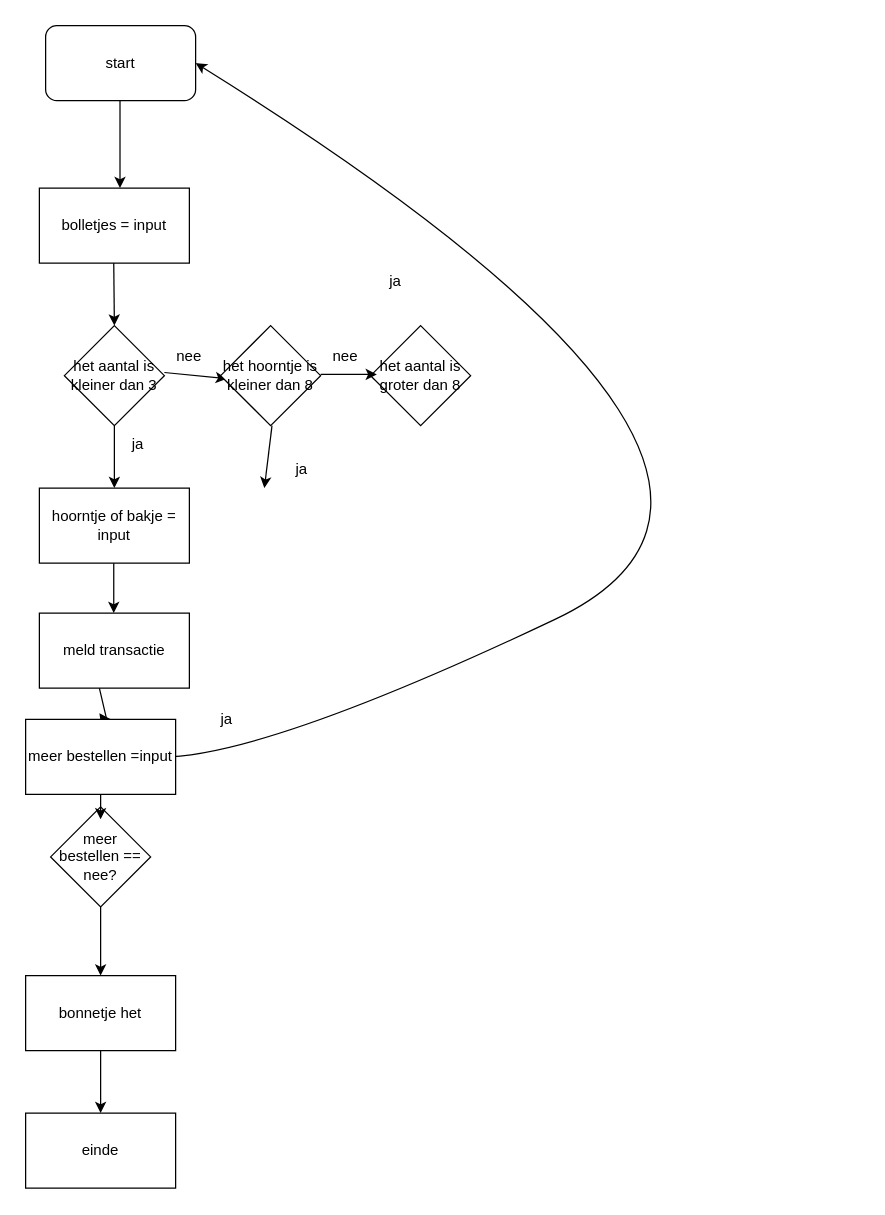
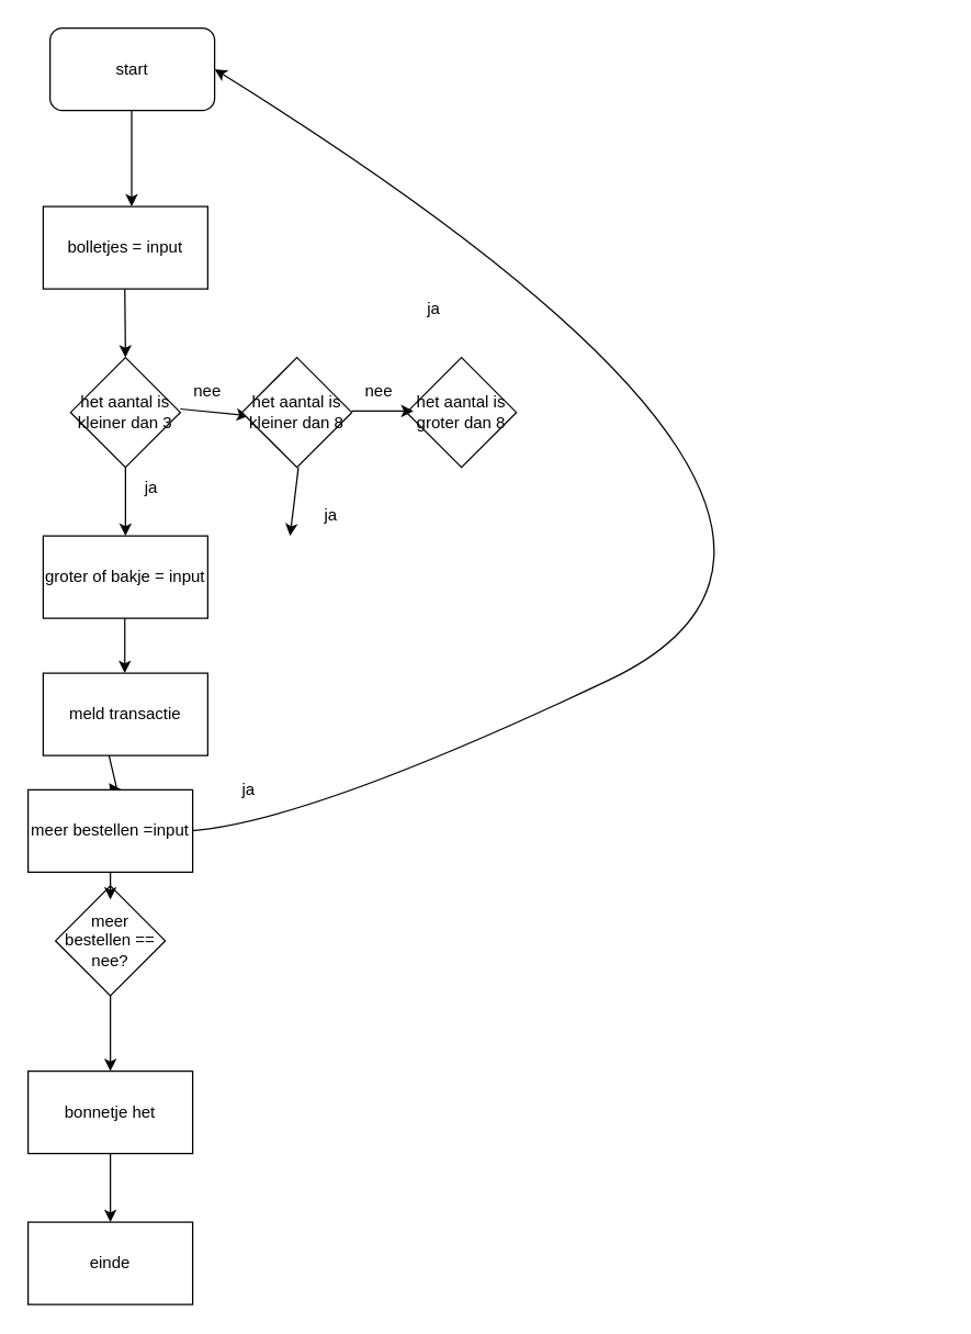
  <mxCell id="0" />
  <mxCell id="1" parent="0" />
  <mxCell id="2" value="start" style="rounded=1;whiteSpace=wrap;html=1;" parent="1" vertex="1"><mxGeometry x="36" y="20" width="120" height="60" as="geometry" /></mxCell>
  <mxCell id="3" value="" style="endArrow=classic;html=1;rounded=0;" parent="1" edge="1"><mxGeometry width="50" height="50" relative="1" as="geometry"><mxPoint x="95.5" y="80" as="sourcePoint" /><mxPoint x="95.5" y="150" as="targetPoint" /></mxGeometry></mxCell>
  <mxCell id="4" value="" style="endArrow=classic;html=1;rounded=0;exitX=0.442;exitY=1.033;exitDx=0;exitDy=0;exitPerimeter=0;entryX=0;entryY=1;entryDx=0;entryDy=0;" parent="1" target="17" edge="1"><mxGeometry width="50" height="50" relative="1" as="geometry"><mxPoint x="217.1" y="340" as="sourcePoint" /><mxPoint x="214.904" y="408.02" as="targetPoint" /><Array as="points" /></mxGeometry></mxCell>
  <mxCell id="5" value="" style="endArrow=classic;html=1;rounded=0;" parent="1" edge="1"><mxGeometry width="50" height="50" relative="1" as="geometry"><mxPoint x="79" y="550" as="sourcePoint" /><mxPoint x="79" y="570" as="targetPoint" /><Array as="points"><mxPoint x="86" y="580" /></Array></mxGeometry></mxCell>
  <mxCell id="6" value="" style="curved=1;endArrow=classic;html=1;rounded=0;exitX=1;exitY=0.5;exitDx=0;exitDy=0;entryX=1;entryY=0.5;entryDx=0;entryDy=0;" parent="1" target="2" edge="1"><mxGeometry width="50" height="50" relative="1" as="geometry"><mxPoint x="121" y="605" as="sourcePoint" /><mxPoint x="201" y="560" as="targetPoint" /><Array as="points"><mxPoint x="201" y="610" /><mxPoint x="686" y="380" /></Array></mxGeometry></mxCell>
  <mxCell id="7" value="ja" style="text;html=1;strokeColor=none;fillColor=none;align=center;verticalAlign=middle;whiteSpace=wrap;rounded=0;" parent="1" vertex="1"><mxGeometry x="151" y="560" width="60" height="30" as="geometry" /></mxCell>
  <mxCell id="8" value="einde" style="rounded=0;whiteSpace=wrap;html=1;" parent="1" vertex="1"><mxGeometry x="20" y="890" width="120" height="60" as="geometry" /></mxCell>
  <mxCell id="9" value="bolletjes = input" style="rounded=0;whiteSpace=wrap;html=1;" parent="1" vertex="1"><mxGeometry x="31" y="150" width="120" height="60" as="geometry" /></mxCell>
  <mxCell id="10" value="het aantal is kleiner dan 3" style="rhombus;whiteSpace=wrap;html=1;" parent="1" vertex="1"><mxGeometry x="51" y="260" width="80" height="80" as="geometry" /></mxCell>
  <mxCell id="11" value="" style="endArrow=classic;html=1;rounded=0;entryX=0.5;entryY=0;entryDx=0;entryDy=0;" parent="1" target="10" edge="1"><mxGeometry width="50" height="50" relative="1" as="geometry"><mxPoint x="90.5" y="210" as="sourcePoint" /><mxPoint x="86" y="250" as="targetPoint" /></mxGeometry></mxCell>
  <mxCell id="12" value="" style="endArrow=classic;html=1;rounded=0;exitX=0.5;exitY=1;exitDx=0;exitDy=0;" parent="1" source="10" edge="1"><mxGeometry width="50" height="50" relative="1" as="geometry"><mxPoint x="6" y="400" as="sourcePoint" /><mxPoint x="91" y="390" as="targetPoint" /></mxGeometry></mxCell>
  <mxCell id="13" value="ja" style="text;html=1;strokeColor=none;fillColor=none;align=center;verticalAlign=middle;whiteSpace=wrap;rounded=0;" parent="1" vertex="1"><mxGeometry x="80" y="340" width="60" height="30" as="geometry" /></mxCell>
  <mxCell id="14" value="" style="endArrow=classic;html=1;rounded=0;" parent="1" edge="1"><mxGeometry width="50" height="50" relative="1" as="geometry"><mxPoint x="131" y="297.5" as="sourcePoint" /><mxPoint x="181" y="302.5" as="targetPoint" /></mxGeometry></mxCell>
  <mxCell id="15" value="nee" style="text;html=1;strokeColor=none;fillColor=none;align=center;verticalAlign=middle;whiteSpace=wrap;rounded=0;" parent="1" vertex="1"><mxGeometry x="121" y="270" width="60" height="30" as="geometry" /></mxCell>
- <mxCell id="16" value="het hoorntje is kleiner dan 8" style="rhombus;whiteSpace=wrap;html=1;" parent="1" vertex="1"><mxGeometry x="176" y="260" width="80" height="80" as="geometry" /></mxCell>
+ <mxCell id="16" value="het aantal is kleiner dan 8" style="rhombus;whiteSpace=wrap;html=1;" parent="1" vertex="1"><mxGeometry x="176" y="260" width="80" height="80" as="geometry" /></mxCell>
  <mxCell id="17" value="ja" style="text;html=1;strokeColor=none;fillColor=none;align=center;verticalAlign=middle;whiteSpace=wrap;rounded=0;" parent="1" vertex="1"><mxGeometry x="211" y="360" width="60" height="30" as="geometry" /></mxCell>
  <mxCell id="18" value="het aantal is groter dan 8" style="rhombus;whiteSpace=wrap;html=1;" parent="1" vertex="1"><mxGeometry x="296" y="260" width="80" height="80" as="geometry" /></mxCell>
  <mxCell id="19" value="" style="endArrow=classic;html=1;rounded=0;" parent="1" edge="1"><mxGeometry width="50" height="50" relative="1" as="geometry"><mxPoint x="256" y="299" as="sourcePoint" /><mxPoint x="301" y="299" as="targetPoint" /></mxGeometry></mxCell>
  <mxCell id="20" value="nee" style="text;html=1;strokeColor=none;fillColor=none;align=center;verticalAlign=middle;whiteSpace=wrap;rounded=0;" parent="1" vertex="1"><mxGeometry x="246" y="270" width="60" height="30" as="geometry" /></mxCell>
  <mxCell id="21" value="ja" style="text;html=1;strokeColor=none;fillColor=none;align=center;verticalAlign=middle;whiteSpace=wrap;rounded=0;" parent="1" vertex="1"><mxGeometry x="286" y="210" width="60" height="30" as="geometry" /></mxCell>
- <mxCell id="22" value="hoorntje of bakje = input" style="rounded=0;whiteSpace=wrap;html=1;" parent="1" vertex="1"><mxGeometry x="31" y="390" width="120" height="60" as="geometry" /></mxCell>
+ <mxCell id="22" value="groter of bakje = input" style="rounded=0;whiteSpace=wrap;html=1;" parent="1" vertex="1"><mxGeometry x="31" y="390" width="120" height="60" as="geometry" /></mxCell>
  <mxCell id="23" value="meld transactie" style="rounded=0;whiteSpace=wrap;html=1;" parent="1" vertex="1"><mxGeometry x="31" y="490" width="120" height="60" as="geometry" /></mxCell>
  <mxCell id="24" value="" style="endArrow=classic;html=1;rounded=0;" parent="1" edge="1"><mxGeometry width="50" height="50" relative="1" as="geometry"><mxPoint x="90.5" y="450" as="sourcePoint" /><mxPoint x="90.5" y="490" as="targetPoint" /></mxGeometry></mxCell>
  <mxCell id="25" value="meer bestellen =input" style="rounded=0;whiteSpace=wrap;html=1;" parent="1" vertex="1"><mxGeometry x="20" y="575" width="120" height="60" as="geometry" /></mxCell>
  <mxCell id="26" value="" style="endArrow=classic;html=1;rounded=0;entryX=0.5;entryY=0;entryDx=0;entryDy=0;" parent="1" target="27" edge="1"><mxGeometry width="50" height="50" relative="1" as="geometry"><mxPoint x="86" y="700" as="sourcePoint" /><mxPoint x="80" y="780" as="targetPoint" /><Array as="points" /></mxGeometry></mxCell>
  <mxCell id="27" value="meer bestellen == nee?" style="rhombus;whiteSpace=wrap;html=1;" parent="1" vertex="1"><mxGeometry x="40" y="645" width="80" height="80" as="geometry" /></mxCell>
  <mxCell id="28" value="" style="endArrow=classic;html=1;rounded=0;" parent="1" edge="1"><mxGeometry width="50" height="50" relative="1" as="geometry"><mxPoint x="80" y="635" as="sourcePoint" /><mxPoint x="80" y="655" as="targetPoint" /><Array as="points"><mxPoint x="80" y="645" /></Array></mxGeometry></mxCell>
  <mxCell id="29" value="bonnetje het" style="rounded=0;whiteSpace=wrap;html=1;" vertex="1" parent="1"><mxGeometry x="20" y="780" width="120" height="60" as="geometry" /></mxCell>
  <mxCell id="30" value="" style="endArrow=classic;html=1;rounded=0;exitX=0.5;exitY=1;exitDx=0;exitDy=0;" edge="1" parent="1" source="27"><mxGeometry width="50" height="50" relative="1" as="geometry"><mxPoint x="80" y="740" as="sourcePoint" /><mxPoint x="80" y="780" as="targetPoint" /></mxGeometry></mxCell>
  <mxCell id="31" value="" style="endArrow=classic;html=1;rounded=0;" edge="1" parent="1"><mxGeometry width="50" height="50" relative="1" as="geometry"><mxPoint x="80" y="840" as="sourcePoint" /><mxPoint x="80" y="890" as="targetPoint" /></mxGeometry></mxCell>
